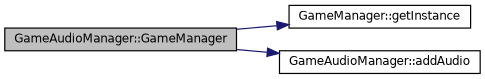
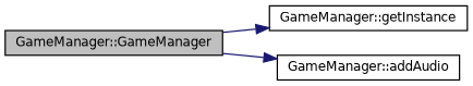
  digraph {
    rankdir=LR
    node [color=black fillcolor=white fontname=Helvetica fontsize=10 shape=record style=filled]
    edge [color=midnightblue fontname=Helvetica fontsize=10 labelfontname=Helvetica labelfontsize=10 style=solid]
-   n1 [fillcolor=grey75 fontcolor=black height=0.2 label="GameAudioManager::GameManager" width=0.4]
+   n1 [fillcolor=grey75 fontcolor=black height=0.2 label="GameManager::GameManager" width=0.4]
    n2 [height=0.2 label="GameManager::getInstance" width=0.4]
-   n3 [height=0.2 label="GameAudioManager::addAudio" width=0.4]
+   n3 [height=0.2 label="GameManager::addAudio" width=0.4]
    n1 -> n2
    n1 -> n3
  }
